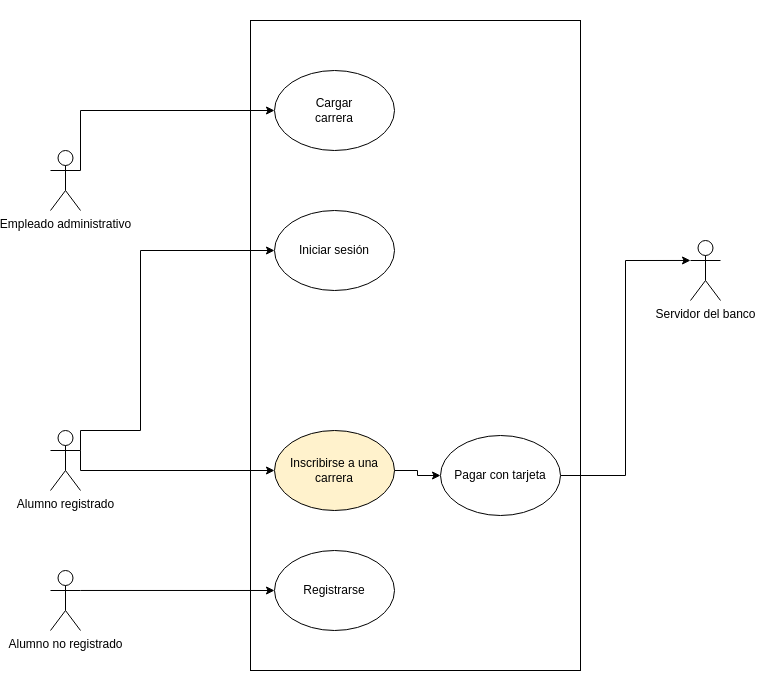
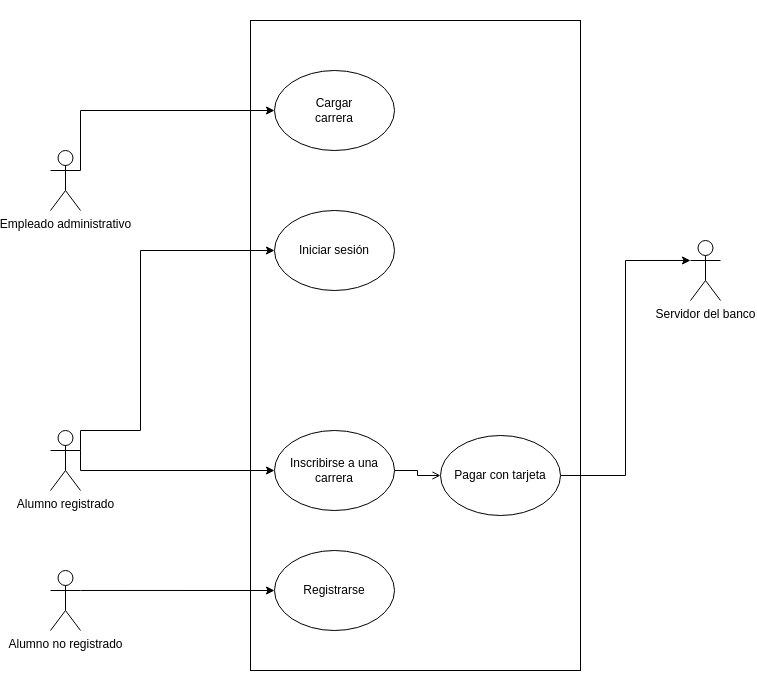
  <mxCell id="0" />
  <mxCell id="1" parent="0" />
  <mxCell id="2" value="" style="rounded=0;whiteSpace=wrap;html=1;" parent="1" vertex="1"><mxGeometry x="220" y="20" width="330" height="650" as="geometry" /></mxCell>
  <mxCell id="3" style="edgeStyle=orthogonalEdgeStyle;rounded=0;orthogonalLoop=1;jettySize=auto;html=1;exitX=1;exitY=0.333;exitDx=0;exitDy=0;exitPerimeter=0;entryX=0;entryY=0.5;entryDx=0;entryDy=0;" parent="1" source="5" target="9" edge="1"><mxGeometry relative="1" as="geometry"><Array as="points"><mxPoint x="50" y="110" /></Array></mxGeometry></mxCell>
  <mxCell id="4" style="edgeStyle=orthogonalEdgeStyle;rounded=0;orthogonalLoop=1;jettySize=auto;html=1;exitX=1;exitY=0.333;exitDx=0;exitDy=0;exitPerimeter=0;entryX=0;entryY=0.5;entryDx=0;entryDy=0;" parent="1" source="8" target="13" edge="1"><mxGeometry relative="1" as="geometry"><Array as="points"><mxPoint x="50" y="430" /><mxPoint x="110" y="430" /><mxPoint x="110" y="250" /></Array></mxGeometry></mxCell>
  <mxCell id="5" value="Empleado administrativo" style="shape=umlActor;verticalLabelPosition=bottom;verticalAlign=top;html=1;outlineConnect=0;rounded=0;" parent="1" vertex="1"><mxGeometry x="20" y="150" width="30" height="60" as="geometry" /></mxCell>
  <mxCell id="6" value="Servidor del banco" style="shape=umlActor;verticalLabelPosition=bottom;verticalAlign=top;html=1;outlineConnect=0;rounded=0;" parent="1" vertex="1"><mxGeometry x="660" y="240" width="30" height="60" as="geometry" /></mxCell>
  <mxCell id="7" style="edgeStyle=orthogonalEdgeStyle;rounded=0;orthogonalLoop=1;jettySize=auto;html=1;exitX=1;exitY=0.333;exitDx=0;exitDy=0;exitPerimeter=0;entryX=0;entryY=0.5;entryDx=0;entryDy=0;" parent="1" source="8" target="12" edge="1"><mxGeometry relative="1" as="geometry"><Array as="points"><mxPoint x="50" y="470" /></Array></mxGeometry></mxCell>
  <mxCell id="8" value="Alumno registrado" style="shape=umlActor;verticalLabelPosition=bottom;verticalAlign=top;html=1;outlineConnect=0;rounded=0;" parent="1" vertex="1"><mxGeometry x="20" y="430" width="30" height="60" as="geometry" /></mxCell>
  <mxCell id="9" value="" style="ellipse;whiteSpace=wrap;html=1;rounded=0;" parent="1" vertex="1"><mxGeometry x="244" y="70" width="120" height="80" as="geometry" /></mxCell>
  <mxCell id="10" value="Cargar carrera" style="text;html=1;strokeColor=none;fillColor=none;align=center;verticalAlign=middle;whiteSpace=wrap;rounded=0;" parent="1" vertex="1"><mxGeometry x="274" y="95" width="60" height="30" as="geometry" /></mxCell>
- <mxCell id="11" style="edgeStyle=orthogonalEdgeStyle;rounded=0;orthogonalLoop=1;jettySize=auto;html=1;exitX=1;exitY=0.5;exitDx=0;exitDy=0;entryX=0;entryY=0.5;entryDx=0;entryDy=0;" parent="1" source="12" target="15" edge="1"><mxGeometry relative="1" as="geometry" /></mxCell>
- <mxCell id="12" value="Inscribirse a una carrera" style="ellipse;whiteSpace=wrap;html=1;rounded=0;fillColor=#fff2cc;" parent="1" vertex="1"><mxGeometry x="244" y="430" width="120" height="80" as="geometry" /></mxCell>
+ <mxCell id="11" style="edgeStyle=orthogonalEdgeStyle;rounded=0;orthogonalLoop=1;jettySize=auto;html=1;exitX=1;exitY=0.5;exitDx=0;exitDy=0;entryX=0;entryY=0.5;entryDx=0;entryDy=0;endArrow=open;" parent="1" source="12" target="15" edge="1"><mxGeometry relative="1" as="geometry" /></mxCell>
+ <mxCell id="12" value="Inscribirse a una carrera" style="ellipse;whiteSpace=wrap;html=1;rounded=0;" parent="1" vertex="1"><mxGeometry x="244" y="430" width="120" height="80" as="geometry" /></mxCell>
  <mxCell id="13" value="Iniciar sesión" style="ellipse;whiteSpace=wrap;html=1;rounded=0;" parent="1" vertex="1"><mxGeometry x="244" y="210" width="120" height="80" as="geometry" /></mxCell>
  <mxCell id="14" style="edgeStyle=orthogonalEdgeStyle;rounded=0;orthogonalLoop=1;jettySize=auto;html=1;exitX=1;exitY=0.5;exitDx=0;exitDy=0;entryX=0;entryY=0.333;entryDx=0;entryDy=0;entryPerimeter=0;" parent="1" source="15" target="6" edge="1"><mxGeometry relative="1" as="geometry" /></mxCell>
  <mxCell id="15" value="Pagar con tarjeta" style="ellipse;whiteSpace=wrap;html=1;rounded=0;" parent="1" vertex="1"><mxGeometry x="410" y="435" width="120" height="80" as="geometry" /></mxCell>
  <mxCell id="16" style="edgeStyle=orthogonalEdgeStyle;rounded=0;orthogonalLoop=1;jettySize=auto;html=1;exitX=1;exitY=0.333;exitDx=0;exitDy=0;exitPerimeter=0;entryX=0;entryY=0.5;entryDx=0;entryDy=0;" parent="1" source="17" target="18" edge="1"><mxGeometry relative="1" as="geometry" /></mxCell>
  <mxCell id="17" value="Alumno no registrado" style="shape=umlActor;verticalLabelPosition=bottom;verticalAlign=top;html=1;outlineConnect=0;rounded=0;" parent="1" vertex="1"><mxGeometry x="20" y="570" width="30" height="60" as="geometry" /></mxCell>
  <mxCell id="18" value="Registrarse" style="ellipse;whiteSpace=wrap;html=1;rounded=0;" parent="1" vertex="1"><mxGeometry x="244" y="550" width="120" height="80" as="geometry" /></mxCell>
